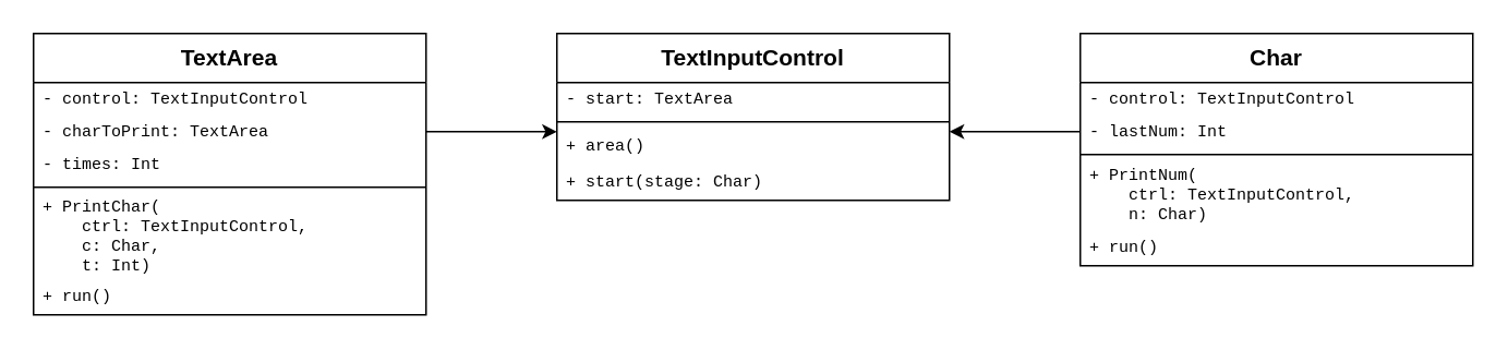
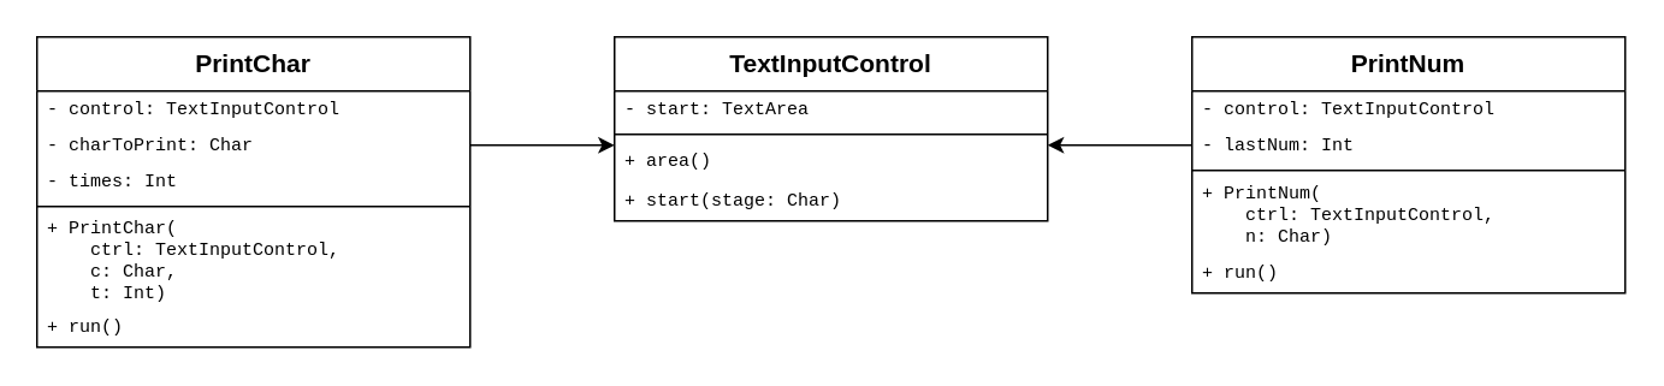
  <mxCell id="0" />
  <mxCell id="1" parent="0" />
- <mxCell id="2" value="Char" style="swimlane;fontStyle=1;align=center;verticalAlign=top;childLayout=stackLayout;horizontal=1;startSize=30;horizontalStack=0;resizeParent=1;resizeParentMax=0;resizeLast=0;collapsible=0;marginBottom=0;whiteSpace=wrap;html=1;fontSize=14;" parent="1" vertex="1"><mxGeometry x="660" y="20" width="240" height="142" as="geometry" /></mxCell>
+ <mxCell id="2" value="PrintNum" style="swimlane;fontStyle=1;align=center;verticalAlign=top;childLayout=stackLayout;horizontal=1;startSize=30;horizontalStack=0;resizeParent=1;resizeParentMax=0;resizeLast=0;collapsible=0;marginBottom=0;whiteSpace=wrap;html=1;fontSize=14;" parent="1" vertex="1"><mxGeometry x="660" y="20" width="240" height="142" as="geometry" /></mxCell>
  <mxCell id="3" value="- control: TextInputControl" style="text;strokeColor=none;fillColor=none;align=left;verticalAlign=middle;spacingLeft=4;spacingRight=4;overflow=hidden;rotatable=0;points=[[0,0.5],[1,0.5]];portConstraint=eastwest;whiteSpace=wrap;html=1;fontSize=10;fontFamily=Courier New;" parent="2" vertex="1"><mxGeometry y="30" width="240" height="20" as="geometry" /></mxCell>
  <mxCell id="4" value="- lastNum: Int" style="text;strokeColor=none;fillColor=none;align=left;verticalAlign=middle;spacingLeft=4;spacingRight=4;overflow=hidden;rotatable=0;points=[[0,0.5],[1,0.5]];portConstraint=eastwest;whiteSpace=wrap;html=1;fontSize=10;fontFamily=Courier New;" parent="2" vertex="1"><mxGeometry y="50" width="240" height="20" as="geometry" /></mxCell>
  <mxCell id="5" value="" style="line;strokeWidth=1;fillColor=none;align=left;verticalAlign=middle;spacingTop=-1;spacingLeft=3;spacingRight=3;rotatable=0;labelPosition=right;points=[];portConstraint=eastwest;strokeColor=inherit;fontSize=10;fontFamily=Courier New;" parent="2" vertex="1"><mxGeometry y="70" width="240" height="8" as="geometry" /></mxCell>
  <mxCell id="6" value="+&amp;nbsp;PrintNum&lt;span style=&quot;background-color: initial; font-size: 10px;&quot;&gt;(&lt;/span&gt;&lt;div&gt;&lt;span style=&quot;background-color: initial; font-size: 10px;&quot;&gt;&amp;nbsp; &amp;nbsp; ctrl: TextInputControl,&lt;/span&gt;&lt;/div&gt;&lt;div&gt;&lt;span style=&quot;background-color: initial; font-size: 10px;&quot;&gt;&amp;nbsp; &amp;nbsp; n: Char)&lt;/span&gt;&lt;/div&gt;" style="text;strokeColor=none;fillColor=none;align=left;verticalAlign=middle;spacingLeft=4;spacingRight=4;overflow=hidden;rotatable=0;points=[[0,0.5],[1,0.5]];portConstraint=eastwest;whiteSpace=wrap;html=1;fontSize=10;fontFamily=Courier New;" parent="2" vertex="1"><mxGeometry y="78" width="240" height="42" as="geometry" /></mxCell>
  <mxCell id="7" value="+&amp;nbsp;run()" style="text;strokeColor=none;fillColor=none;align=left;verticalAlign=middle;spacingLeft=4;spacingRight=4;overflow=hidden;rotatable=0;points=[[0,0.5],[1,0.5]];portConstraint=eastwest;whiteSpace=wrap;html=1;fontSize=10;fontFamily=Courier New;" parent="2" vertex="1"><mxGeometry y="120" width="240" height="22" as="geometry" /></mxCell>
  <mxCell id="8" value="TextInputControl" style="swimlane;fontStyle=1;align=center;verticalAlign=top;childLayout=stackLayout;horizontal=1;startSize=30;horizontalStack=0;resizeParent=1;resizeParentMax=0;resizeLast=0;collapsible=0;marginBottom=0;whiteSpace=wrap;html=1;fontSize=14;" parent="1" vertex="1"><mxGeometry x="340" y="20" width="240" height="102" as="geometry" /></mxCell>
  <mxCell id="9" value="- start: TextArea" style="text;strokeColor=none;fillColor=none;align=left;verticalAlign=middle;spacingLeft=4;spacingRight=4;overflow=hidden;rotatable=0;points=[[0,0.5],[1,0.5]];portConstraint=eastwest;whiteSpace=wrap;html=1;fontSize=10;fontFamily=Courier New;" parent="8" vertex="1"><mxGeometry y="30" width="240" height="20" as="geometry" /></mxCell>
  <mxCell id="10" value="" style="line;strokeWidth=1;fillColor=none;align=left;verticalAlign=middle;spacingTop=-1;spacingLeft=3;spacingRight=3;rotatable=0;labelPosition=right;points=[];portConstraint=eastwest;strokeColor=inherit;fontSize=10;fontFamily=Courier New;" parent="8" vertex="1"><mxGeometry y="50" width="240" height="8" as="geometry" /></mxCell>
  <mxCell id="11" value="+&amp;nbsp;area()" style="text;strokeColor=none;fillColor=none;align=left;verticalAlign=middle;spacingLeft=4;spacingRight=4;overflow=hidden;rotatable=0;points=[[0,0.5],[1,0.5]];portConstraint=eastwest;whiteSpace=wrap;html=1;fontSize=10;fontFamily=Courier New;" parent="8" vertex="1"><mxGeometry y="58" width="240" height="22" as="geometry" /></mxCell>
  <mxCell id="12" value="+&amp;nbsp;start(stage: Char)" style="text;strokeColor=none;fillColor=none;align=left;verticalAlign=middle;spacingLeft=4;spacingRight=4;overflow=hidden;rotatable=0;points=[[0,0.5],[1,0.5]];portConstraint=eastwest;whiteSpace=wrap;html=1;fontSize=10;fontFamily=Courier New;" parent="8" vertex="1"><mxGeometry y="80" width="240" height="22" as="geometry" /></mxCell>
- <mxCell id="13" value="TextArea" style="swimlane;fontStyle=1;align=center;verticalAlign=top;childLayout=stackLayout;horizontal=1;startSize=30;horizontalStack=0;resizeParent=1;resizeParentMax=0;resizeLast=0;collapsible=0;marginBottom=0;whiteSpace=wrap;html=1;fontSize=14;" parent="1" vertex="1"><mxGeometry x="20" y="20" width="240" height="172" as="geometry" /></mxCell>
+ <mxCell id="13" value="PrintChar" style="swimlane;fontStyle=1;align=center;verticalAlign=top;childLayout=stackLayout;horizontal=1;startSize=30;horizontalStack=0;resizeParent=1;resizeParentMax=0;resizeLast=0;collapsible=0;marginBottom=0;whiteSpace=wrap;html=1;fontSize=14;" parent="1" vertex="1"><mxGeometry x="20" y="20" width="240" height="172" as="geometry" /></mxCell>
  <mxCell id="14" value="- control: TextInputControl" style="text;strokeColor=none;fillColor=none;align=left;verticalAlign=middle;spacingLeft=4;spacingRight=4;overflow=hidden;rotatable=0;points=[[0,0.5],[1,0.5]];portConstraint=eastwest;whiteSpace=wrap;html=1;fontSize=10;fontFamily=Courier New;" parent="13" vertex="1"><mxGeometry y="30" width="240" height="20" as="geometry" /></mxCell>
- <mxCell id="15" value="- charToPrint: TextArea" style="text;strokeColor=none;fillColor=none;align=left;verticalAlign=middle;spacingLeft=4;spacingRight=4;overflow=hidden;rotatable=0;points=[[0,0.5],[1,0.5]];portConstraint=eastwest;whiteSpace=wrap;html=1;fontSize=10;fontFamily=Courier New;" parent="13" vertex="1"><mxGeometry y="50" width="240" height="20" as="geometry" /></mxCell>
+ <mxCell id="15" value="- charToPrint: Char" style="text;strokeColor=none;fillColor=none;align=left;verticalAlign=middle;spacingLeft=4;spacingRight=4;overflow=hidden;rotatable=0;points=[[0,0.5],[1,0.5]];portConstraint=eastwest;whiteSpace=wrap;html=1;fontSize=10;fontFamily=Courier New;" parent="13" vertex="1"><mxGeometry y="50" width="240" height="20" as="geometry" /></mxCell>
  <mxCell id="16" value="- times: Int" style="text;strokeColor=none;fillColor=none;align=left;verticalAlign=middle;spacingLeft=4;spacingRight=4;overflow=hidden;rotatable=0;points=[[0,0.5],[1,0.5]];portConstraint=eastwest;whiteSpace=wrap;html=1;fontSize=10;fontFamily=Courier New;" parent="13" vertex="1"><mxGeometry y="70" width="240" height="20" as="geometry" /></mxCell>
  <mxCell id="17" value="" style="line;strokeWidth=1;fillColor=none;align=left;verticalAlign=middle;spacingTop=-1;spacingLeft=3;spacingRight=3;rotatable=0;labelPosition=right;points=[];portConstraint=eastwest;strokeColor=inherit;fontSize=10;fontFamily=Courier New;" parent="13" vertex="1"><mxGeometry y="90" width="240" height="8" as="geometry" /></mxCell>
  <mxCell id="18" value="+&amp;nbsp;PrintChar(&lt;div&gt;&amp;nbsp; &amp;nbsp; ctrl: TextInputControl,&lt;/div&gt;&lt;div&gt;&amp;nbsp; &amp;nbsp; c: Char,&lt;/div&gt;&lt;div&gt;&amp;nbsp; &amp;nbsp; t: Int)&lt;/div&gt;" style="text;strokeColor=none;fillColor=none;align=left;verticalAlign=middle;spacingLeft=4;spacingRight=4;overflow=hidden;rotatable=0;points=[[0,0.5],[1,0.5]];portConstraint=eastwest;whiteSpace=wrap;html=1;fontSize=10;fontFamily=Courier New;" parent="13" vertex="1"><mxGeometry y="98" width="240" height="52" as="geometry" /></mxCell>
  <mxCell id="19" value="+&amp;nbsp;run()" style="text;strokeColor=none;fillColor=none;align=left;verticalAlign=middle;spacingLeft=4;spacingRight=4;overflow=hidden;rotatable=0;points=[[0,0.5],[1,0.5]];portConstraint=eastwest;whiteSpace=wrap;html=1;fontSize=10;fontFamily=Courier New;" parent="13" vertex="1"><mxGeometry y="150" width="240" height="22" as="geometry" /></mxCell>
  <mxCell id="20" style="edgeStyle=orthogonalEdgeStyle;rounded=0;orthogonalLoop=1;jettySize=auto;html=1;exitX=1;exitY=0.5;exitDx=0;exitDy=0;entryX=0;entryY=0.5;entryDx=0;entryDy=0;" parent="1" source="15" edge="1"><mxGeometry relative="1" as="geometry"><mxPoint x="340" y="80" as="targetPoint" /></mxGeometry></mxCell>
  <mxCell id="21" style="edgeStyle=orthogonalEdgeStyle;rounded=0;orthogonalLoop=1;jettySize=auto;html=1;exitX=0;exitY=0.5;exitDx=0;exitDy=0;entryX=1;entryY=0.5;entryDx=0;entryDy=0;" parent="1" source="4" edge="1"><mxGeometry relative="1" as="geometry"><mxPoint x="580" y="80" as="targetPoint" /></mxGeometry></mxCell>
